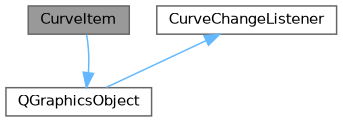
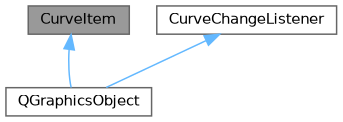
  digraph {
    node [color=gray40 fillcolor=white fontname=Helvetica fontsize=10 shape=box style=filled]
    edge [color=steelblue1 dir=back fontname=Helvetica fontsize=10 labelfontname=Helvetica labelfontsize=10 style=solid]
    n1 [fillcolor=grey60 fontcolor=black height=0.2 label=CurveItem width=0.4]
    n2 [height=0.2 label=QGraphicsObject width=0.4]
    n3 [height=0.2 label=CurveChangeListener width=0.4]
-   n2 -> n1
+   n1 -> n2
    n3 -> n2
  }
